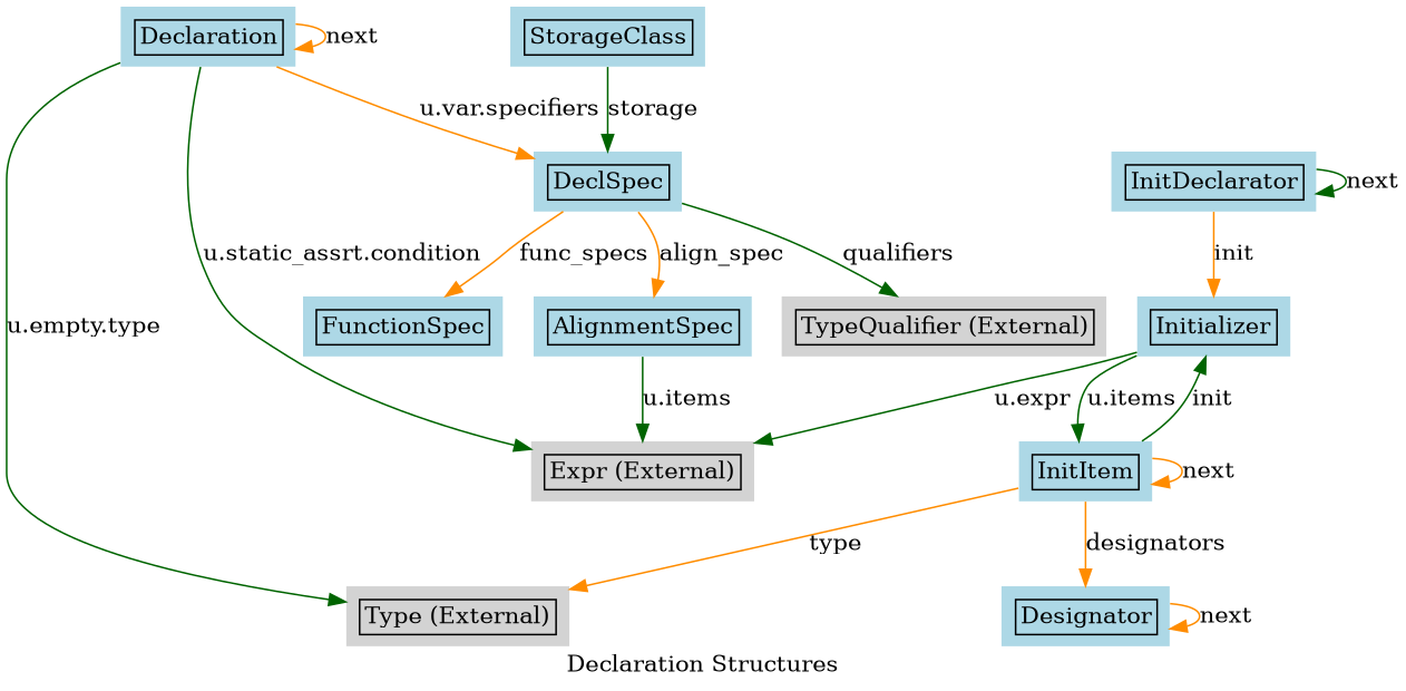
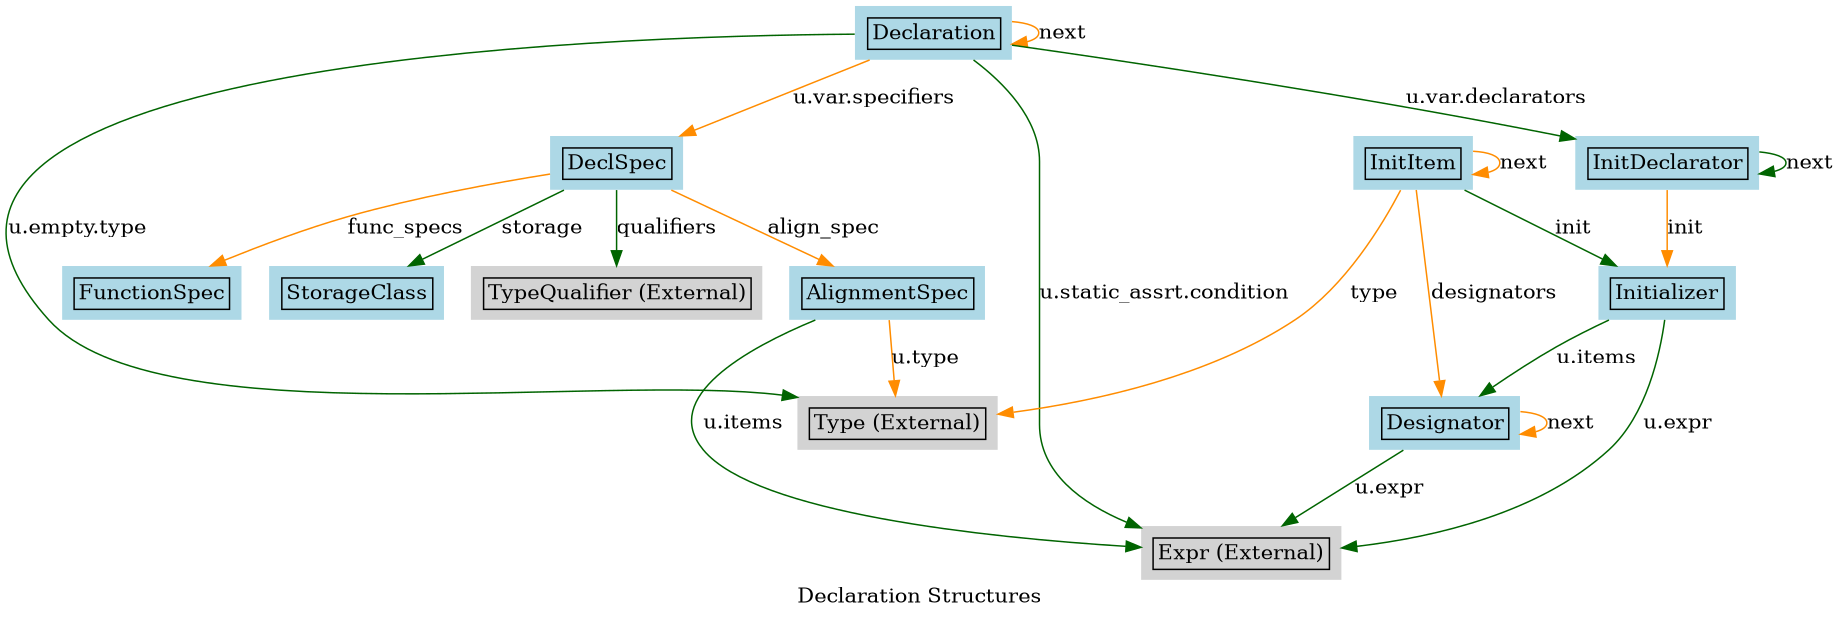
  digraph {
    fillcolor=palegreen
    label="Declaration Structures"
    rankdir=TB
    style=filled
    node [fillcolor=lightblue shape=plaintext style=filled]
    edge [color=darkgreen]
    n1 [label=<<TABLE BORDER="0" CELLBORDER="1" CELLSPACING="0"><TR><TD>Declaration</TD></TR></TABLE>>]
    n2 [label=<<TABLE BORDER="0" CELLBORDER="1" CELLSPACING="0"><TR><TD>DeclSpec</TD></TR></TABLE>>]
    n3 [label=<<TABLE BORDER="0" CELLBORDER="1" CELLSPACING="0"><TR><TD>InitDeclarator</TD></TR></TABLE>>]
    n4 [fillcolor=lightgray label=<<TABLE BORDER="0" CELLBORDER="1" CELLSPACING="0"><TR><TD>Type (External)</TD></TR></TABLE>> style="filled,dashed"]
    n5 [fillcolor=lightgray label=<<TABLE BORDER="0" CELLBORDER="1" CELLSPACING="0"><TR><TD>Expr (External)</TD></TR></TABLE>> style="filled,dashed"]
    n6 [label=<<TABLE BORDER="0" CELLBORDER="1" CELLSPACING="0"><TR><TD>StorageClass</TD></TR></TABLE>>]
    n7 [label=<<TABLE BORDER="0" CELLBORDER="1" CELLSPACING="0"><TR><TD>FunctionSpec</TD></TR></TABLE>>]
    n8 [label=<<TABLE BORDER="0" CELLBORDER="1" CELLSPACING="0"><TR><TD>AlignmentSpec</TD></TR></TABLE>>]
    n9 [fillcolor=lightgray label=<<TABLE BORDER="0" CELLBORDER="1" CELLSPACING="0"><TR><TD>TypeQualifier (External)</TD></TR></TABLE>> style="filled,dashed"]
    n10 [label=<<TABLE BORDER="0" CELLBORDER="1" CELLSPACING="0"><TR><TD>Initializer</TD></TR></TABLE>>]
    n11 [label=<<TABLE BORDER="0" CELLBORDER="1" CELLSPACING="0"><TR><TD>InitItem</TD></TR></TABLE>>]
    n12 [label=<<TABLE BORDER="0" CELLBORDER="1" CELLSPACING="0"><TR><TD>Designator</TD></TR></TABLE>>]
    n1 -> n1 [color=darkorange label=next]
    n1 -> n2 [color=darkorange label="u.var.specifiers"]
+   n1 -> n3 [label="u.var.declarators"]
    n1 -> n4 [label="u.empty.type"]
    n1 -> n5 [label="u.static_assrt.condition"]
-   n6 -> n2 [label=storage]
+   n2 -> n6 [label=storage]
    n2 -> n7 [color=darkorange label=func_specs]
    n2 -> n8 [color=darkorange label=align_spec]
    n2 -> n9 [label=qualifiers]
    n3 -> n3 [label=next]
    n3 -> n10 [color=darkorange label=init]
+   n8 -> n4 [color=darkorange label="u.type"]
    n8 -> n5 [label="u.items"]
    n10 -> n5 [label="u.expr"]
-   n10 -> n11 [label="u.items"]
+   n10 -> n12 [label="u.items"]
    n11 -> n4 [color=darkorange label=type]
    n11 -> n10 [label=init]
    n11 -> n11 [color=darkorange label=next]
    n11 -> n12 [color=darkorange label=designators]
+   n12 -> n5 [label="u.expr"]
    n12 -> n12 [color=darkorange label=next]
  }
